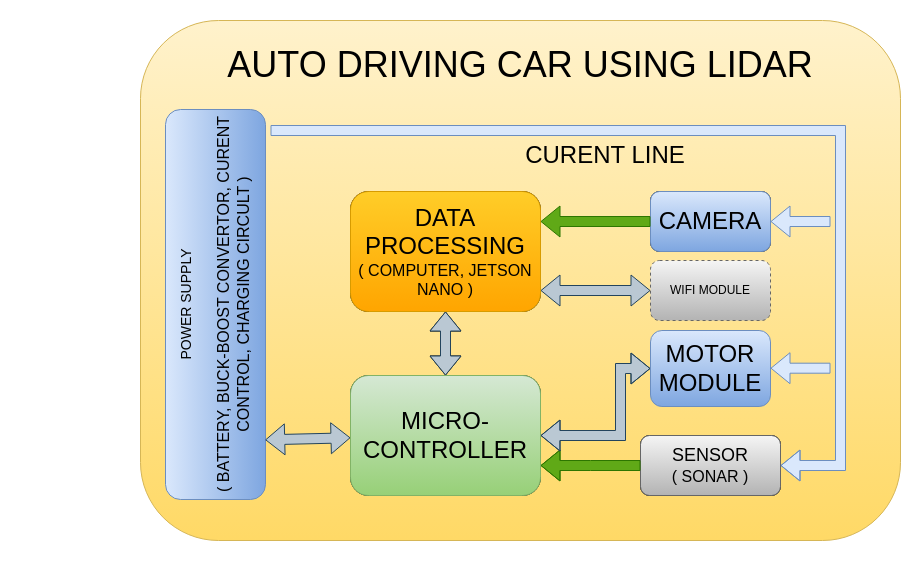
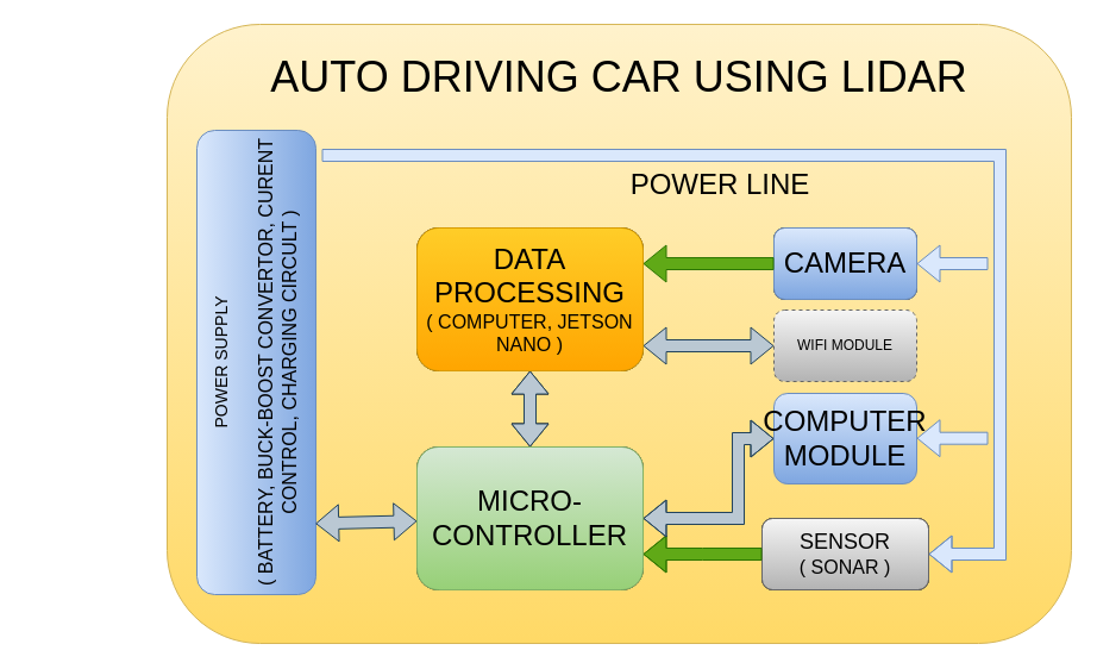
  <mxCell id="0" />
  <mxCell id="1" parent="0" />
  <mxCell id="2" value="&lt;font style=&quot;font-size: 36px;&quot;&gt;AUTO DRIVING CAR USING LIDAR&lt;/font&gt;&lt;div&gt;&lt;font style=&quot;font-size: 36px;&quot;&gt;&lt;br&gt;&lt;/font&gt;&lt;/div&gt;&lt;div&gt;&lt;font style=&quot;font-size: 36px;&quot;&gt;&lt;br&gt;&lt;/font&gt;&lt;/div&gt;&lt;div&gt;&lt;font style=&quot;font-size: 36px;&quot;&gt;&lt;br&gt;&lt;/font&gt;&lt;/div&gt;&lt;div&gt;&lt;font style=&quot;font-size: 36px;&quot;&gt;&lt;br&gt;&lt;/font&gt;&lt;/div&gt;&lt;div&gt;&lt;font style=&quot;font-size: 36px;&quot;&gt;&lt;br&gt;&lt;/font&gt;&lt;/div&gt;&lt;div&gt;&lt;font style=&quot;font-size: 36px;&quot;&gt;&lt;br&gt;&lt;/font&gt;&lt;/div&gt;&lt;div&gt;&lt;font style=&quot;font-size: 36px;&quot;&gt;&lt;br&gt;&lt;/font&gt;&lt;/div&gt;&lt;div&gt;&lt;font style=&quot;font-size: 36px;&quot;&gt;&lt;br&gt;&lt;/font&gt;&lt;/div&gt;&lt;div&gt;&lt;font style=&quot;font-size: 36px;&quot;&gt;&lt;br&gt;&lt;/font&gt;&lt;/div&gt;&lt;div&gt;&lt;font style=&quot;font-size: 36px;&quot;&gt;&lt;br&gt;&lt;/font&gt;&lt;/div&gt;" style="rounded=1;whiteSpace=wrap;html=1;fillColor=#fff2cc;strokeColor=#d6b656;gradientColor=#ffd966;" vertex="1" parent="1"><mxGeometry x="140" y="20" width="760" height="520" as="geometry" /></mxCell>
  <mxCell id="3" value="&lt;font style=&quot;font-size: 24px;&quot;&gt;DATA PROCESSING&lt;/font&gt;&lt;div&gt;&lt;font size=&quot;3&quot;&gt;( COMPUTER, JETSON NANO )&lt;/font&gt;&lt;/div&gt;" style="rounded=1;whiteSpace=wrap;html=1;" vertex="1" parent="1"><mxGeometry x="350" y="191" width="190" height="120" as="geometry" /></mxCell>
  <mxCell id="4" value="&lt;span style=&quot;font-size: 24px;&quot;&gt;MICRO-CONTROLLER&lt;/span&gt;" style="rounded=1;whiteSpace=wrap;html=1;" vertex="1" parent="1"><mxGeometry x="350" y="375" width="190" height="120" as="geometry" /></mxCell>
  <mxCell id="5" value="&lt;font style=&quot;font-size: 14px;&quot;&gt;POWER SUPPLY&lt;/font&gt;&lt;div&gt;&lt;font size=&quot;3&quot;&gt;&lt;br&gt;&lt;/font&gt;&lt;div&gt;&lt;font style=&quot;&quot; size=&quot;3&quot;&gt;( BATTERY, BUCK-BOOST CONVERTOR, CURENT CONTROL, CHARGING CIRCULT )&lt;/font&gt;&lt;/div&gt;&lt;/div&gt;" style="rounded=1;whiteSpace=wrap;html=1;rotation=-90;fillColor=#dae8fc;strokeColor=#6c8ebf;gradientColor=#7ea6e0;" vertex="1" parent="1"><mxGeometry x="20" y="254" width="390" height="100" as="geometry" /></mxCell>
  <mxCell id="6" value="&lt;font style=&quot;font-size: 24px;&quot;&gt;CAMERA&lt;/font&gt;" style="rounded=1;whiteSpace=wrap;html=1;" vertex="1" parent="1"><mxGeometry x="650" y="191" width="120" height="60" as="geometry" /></mxCell>
  <mxCell id="7" value="&lt;font style=&quot;font-size: 18px;&quot;&gt;SENSOR&lt;/font&gt;&lt;div&gt;&lt;font size=&quot;3&quot;&gt;( SONAR )&lt;/font&gt;&lt;/div&gt;" style="rounded=1;whiteSpace=wrap;html=1;" vertex="1" parent="1"><mxGeometry x="640" y="435" width="140" height="60" as="geometry" /></mxCell>
  <mxCell id="8" style="edgeStyle=orthogonalEdgeStyle;rounded=0;orthogonalLoop=1;jettySize=auto;html=1;exitX=0.5;exitY=1;exitDx=0;exitDy=0;" edge="1" parent="1" source="7" target="7"><mxGeometry relative="1" as="geometry" /></mxCell>
  <mxCell id="9" value="" style="shape=flexArrow;endArrow=classic;startArrow=classic;html=1;rounded=0;entryX=0.5;entryY=1;entryDx=0;entryDy=0;exitX=0.5;exitY=0;exitDx=0;exitDy=0;" edge="1" parent="1" source="4" target="3"><mxGeometry width="100" height="100" relative="1" as="geometry"><mxPoint x="370" y="435" as="sourcePoint" /><mxPoint x="470" y="335" as="targetPoint" /></mxGeometry></mxCell>
  <mxCell id="10" value="" style="shape=flexArrow;endArrow=classic;startArrow=classic;html=1;rounded=0;exitX=0.153;exitY=0.997;exitDx=0;exitDy=0;exitPerimeter=0;fillColor=#bac8d3;strokeColor=#23445d;" edge="1" parent="1" source="5" target="4"><mxGeometry width="100" height="100" relative="1" as="geometry"><mxPoint x="420" y="460" as="sourcePoint" /><mxPoint x="520" y="360" as="targetPoint" /></mxGeometry></mxCell>
  <mxCell id="11" value="&lt;font style=&quot;font-size: 24px;&quot;&gt;DATA PROCESSING&lt;/font&gt;&lt;div&gt;&lt;font size=&quot;3&quot;&gt;( COMPUTER, JETSON NANO )&lt;/font&gt;&lt;/div&gt;" style="rounded=1;whiteSpace=wrap;html=1;fillColor=#ffcd28;strokeColor=#d79b00;gradientColor=#ffa500;" vertex="1" parent="1"><mxGeometry x="350" y="191" width="190" height="120" as="geometry" /></mxCell>
  <mxCell id="12" value="&lt;span style=&quot;font-size: 24px;&quot;&gt;MICRO-CONTROLLER&lt;/span&gt;" style="rounded=1;whiteSpace=wrap;html=1;fillColor=#d5e8d4;gradientColor=#97d077;strokeColor=#82b366;" vertex="1" parent="1"><mxGeometry x="350" y="375" width="190" height="120" as="geometry" /></mxCell>
  <mxCell id="13" value="&lt;font style=&quot;font-size: 24px;&quot;&gt;CAMERA&lt;/font&gt;" style="rounded=1;whiteSpace=wrap;html=1;fillColor=#dae8fc;gradientColor=#7ea6e0;strokeColor=#6c8ebf;" vertex="1" parent="1"><mxGeometry x="650" y="191" width="120" height="60" as="geometry" /></mxCell>
  <mxCell id="14" value="&lt;font style=&quot;font-size: 18px;&quot;&gt;SENSOR&lt;/font&gt;&lt;div&gt;&lt;font size=&quot;3&quot;&gt;( SONAR )&lt;/font&gt;&lt;/div&gt;" style="rounded=1;whiteSpace=wrap;html=1;fillColor=#f5f5f5;gradientColor=#b3b3b3;strokeColor=#666666;" vertex="1" parent="1"><mxGeometry x="640" y="435" width="140" height="60" as="geometry" /></mxCell>
- <mxCell id="15" value="&lt;font style=&quot;font-size: 24px;&quot;&gt;MOTOR MODULE&lt;/font&gt;" style="rounded=1;whiteSpace=wrap;html=1;fillColor=#dae8fc;strokeColor=#6c8ebf;gradientColor=#7ea6e0;" vertex="1" parent="1"><mxGeometry x="650" y="330" width="120" height="76" as="geometry" /></mxCell>
+ <mxCell id="15" value="&lt;font style=&quot;font-size: 24px;&quot;&gt;COMPUTER MODULE&lt;/font&gt;" style="rounded=1;whiteSpace=wrap;html=1;fillColor=#dae8fc;strokeColor=#6c8ebf;gradientColor=#7ea6e0;" vertex="1" parent="1"><mxGeometry x="650" y="330" width="120" height="76" as="geometry" /></mxCell>
  <mxCell id="16" style="edgeStyle=orthogonalEdgeStyle;rounded=0;orthogonalLoop=1;jettySize=auto;html=1;exitX=0.5;exitY=1;exitDx=0;exitDy=0;" edge="1" source="14" target="14" parent="1"><mxGeometry relative="1" as="geometry" /></mxCell>
  <mxCell id="17" value="" style="shape=flexArrow;endArrow=classic;startArrow=classic;html=1;rounded=0;entryX=0.5;entryY=1;entryDx=0;entryDy=0;exitX=0.5;exitY=0;exitDx=0;exitDy=0;fillColor=#bac8d3;strokeColor=#23445d;" edge="1" source="12" target="11" parent="1"><mxGeometry width="100" height="100" relative="1" as="geometry"><mxPoint x="370" y="435" as="sourcePoint" /><mxPoint x="470" y="335" as="targetPoint" /></mxGeometry></mxCell>
  <mxCell id="18" value="" style="shape=flexArrow;endArrow=classic;html=1;rounded=0;entryX=1;entryY=0.5;entryDx=0;entryDy=0;fillColor=#dae8fc;strokeColor=#6c8ebf;" edge="1" parent="1" target="14"><mxGeometry width="50" height="50" relative="1" as="geometry"><mxPoint x="270" y="130" as="sourcePoint" /><mxPoint x="610" y="280" as="targetPoint" /><Array as="points"><mxPoint x="840" y="130" /><mxPoint x="840" y="465" /></Array></mxGeometry></mxCell>
  <mxCell id="19" value="" style="shape=flexArrow;endArrow=classic;html=1;rounded=0;entryX=1;entryY=0.5;entryDx=0;entryDy=0;fillColor=#dae8fc;strokeColor=#6c8ebf;" edge="1" parent="1" target="13"><mxGeometry width="50" height="50" relative="1" as="geometry"><mxPoint x="830" y="221" as="sourcePoint" /><mxPoint x="620" y="231" as="targetPoint" /></mxGeometry></mxCell>
  <mxCell id="20" value="" style="shape=flexArrow;endArrow=classic;html=1;rounded=0;entryX=1;entryY=0.5;entryDx=0;entryDy=0;fillColor=#dae8fc;strokeColor=#6c8ebf;" edge="1" parent="1"><mxGeometry width="50" height="50" relative="1" as="geometry"><mxPoint x="830" y="367.7" as="sourcePoint" /><mxPoint x="770" y="367.7" as="targetPoint" /></mxGeometry></mxCell>
- <mxCell id="21" value="&lt;font style=&quot;font-size: 24px;&quot;&gt;CURENT LINE&lt;/font&gt;" style="text;html=1;align=center;verticalAlign=middle;whiteSpace=wrap;rounded=0;" vertex="1" parent="1"><mxGeometry x="520" y="140" width="170" height="30" as="geometry" /></mxCell>
+ <mxCell id="21" value="&lt;font style=&quot;font-size: 24px;&quot;&gt;POWER LINE&lt;/font&gt;" style="text;html=1;align=center;verticalAlign=middle;whiteSpace=wrap;rounded=0;" vertex="1" parent="1"><mxGeometry x="520" y="140" width="170" height="30" as="geometry" /></mxCell>
  <mxCell id="22" value="" style="shape=flexArrow;endArrow=classic;html=1;rounded=0;exitX=0;exitY=0.5;exitDx=0;exitDy=0;entryX=1;entryY=0.25;entryDx=0;entryDy=0;fillColor=#60a917;strokeColor=#2D7600;" edge="1" parent="1" source="13" target="11"><mxGeometry width="50" height="50" relative="1" as="geometry"><mxPoint x="490" y="361" as="sourcePoint" /><mxPoint x="550" y="221" as="targetPoint" /></mxGeometry></mxCell>
  <mxCell id="23" value="" style="shape=flexArrow;endArrow=classic;html=1;rounded=0;exitX=0;exitY=0.5;exitDx=0;exitDy=0;entryX=1;entryY=0.75;entryDx=0;entryDy=0;fillColor=#60a917;strokeColor=#2D7600;" edge="1" parent="1" source="14" target="12"><mxGeometry width="50" height="50" relative="1" as="geometry"><mxPoint x="635" y="464.63" as="sourcePoint" /><mxPoint x="550" y="460" as="targetPoint" /><Array as="points"><mxPoint x="590" y="465" /></Array></mxGeometry></mxCell>
  <mxCell id="24" value="" style="shape=flexArrow;endArrow=classic;startArrow=classic;html=1;rounded=0;entryX=0;entryY=0.5;entryDx=0;entryDy=0;exitX=1;exitY=0.5;exitDx=0;exitDy=0;fillColor=#bac8d3;strokeColor=#23445d;" edge="1" parent="1" source="12" target="15"><mxGeometry width="100" height="100" relative="1" as="geometry"><mxPoint x="470" y="390" as="sourcePoint" /><mxPoint x="570" y="290" as="targetPoint" /><Array as="points"><mxPoint x="620" y="435" /><mxPoint x="620" y="368" /></Array></mxGeometry></mxCell>
  <mxCell id="25" value="WIFI MODULE" style="rounded=1;whiteSpace=wrap;html=1;fillColor=#f5f5f5;gradientColor=#b3b3b3;strokeColor=#666666;dashed=1;" vertex="1" parent="1"><mxGeometry x="650" y="260" width="120" height="60" as="geometry" /></mxCell>
  <mxCell id="26" value="" style="shape=flexArrow;endArrow=classic;startArrow=classic;html=1;rounded=0;entryX=0;entryY=0.5;entryDx=0;entryDy=0;exitX=1;exitY=0.825;exitDx=0;exitDy=0;exitPerimeter=0;fillColor=#bac8d3;strokeColor=#23445d;" edge="1" parent="1" source="11" target="25"><mxGeometry width="100" height="100" relative="1" as="geometry"><mxPoint x="510" y="410" as="sourcePoint" /><mxPoint x="610" y="310" as="targetPoint" /></mxGeometry></mxCell>
